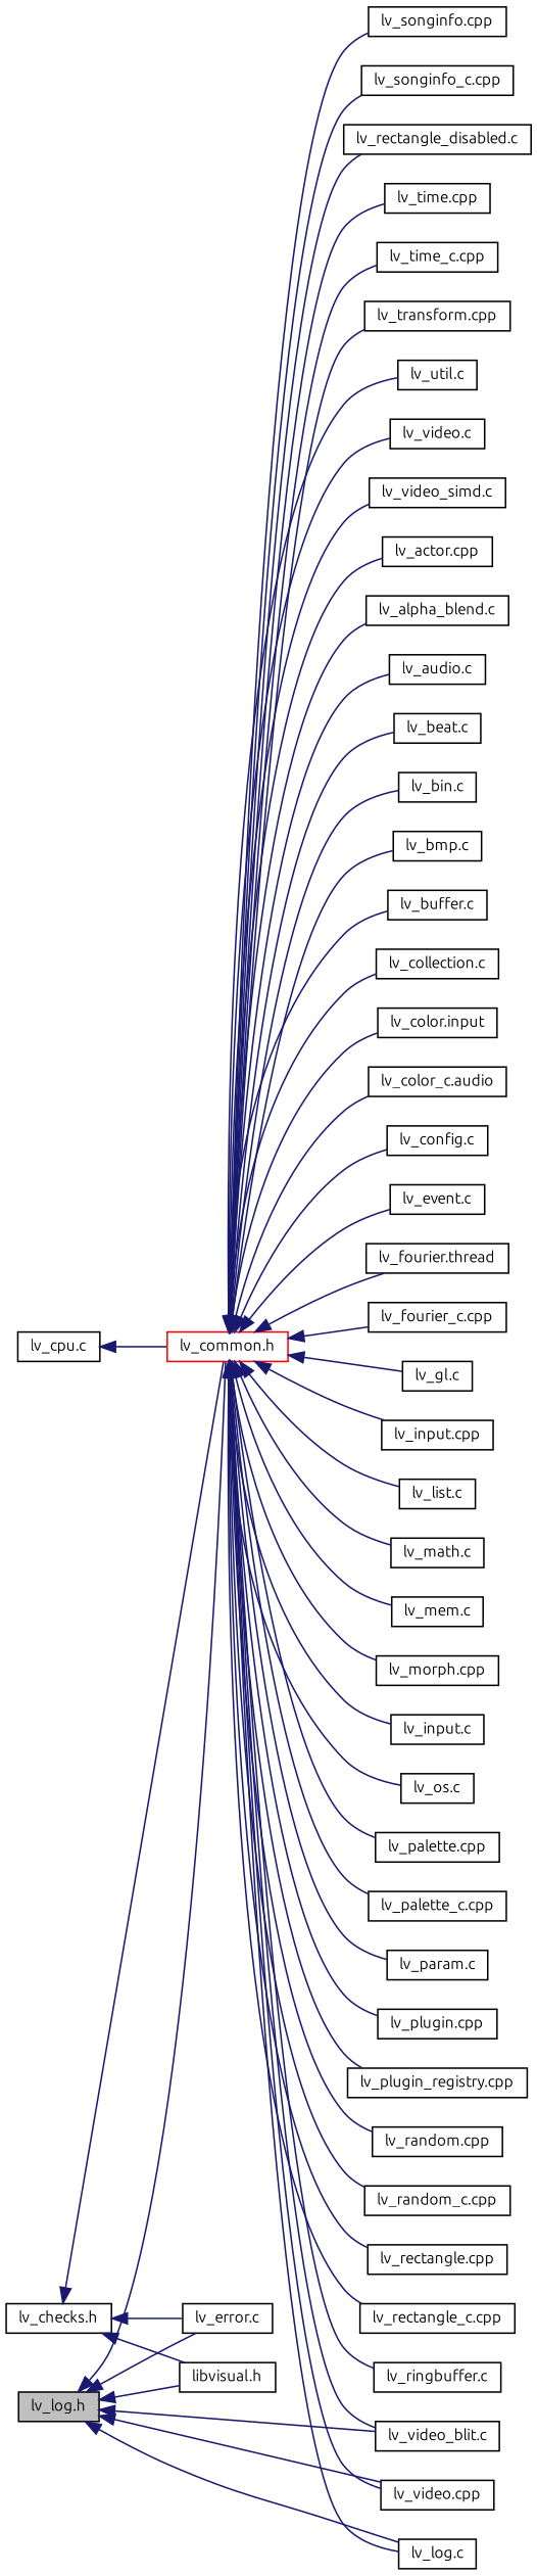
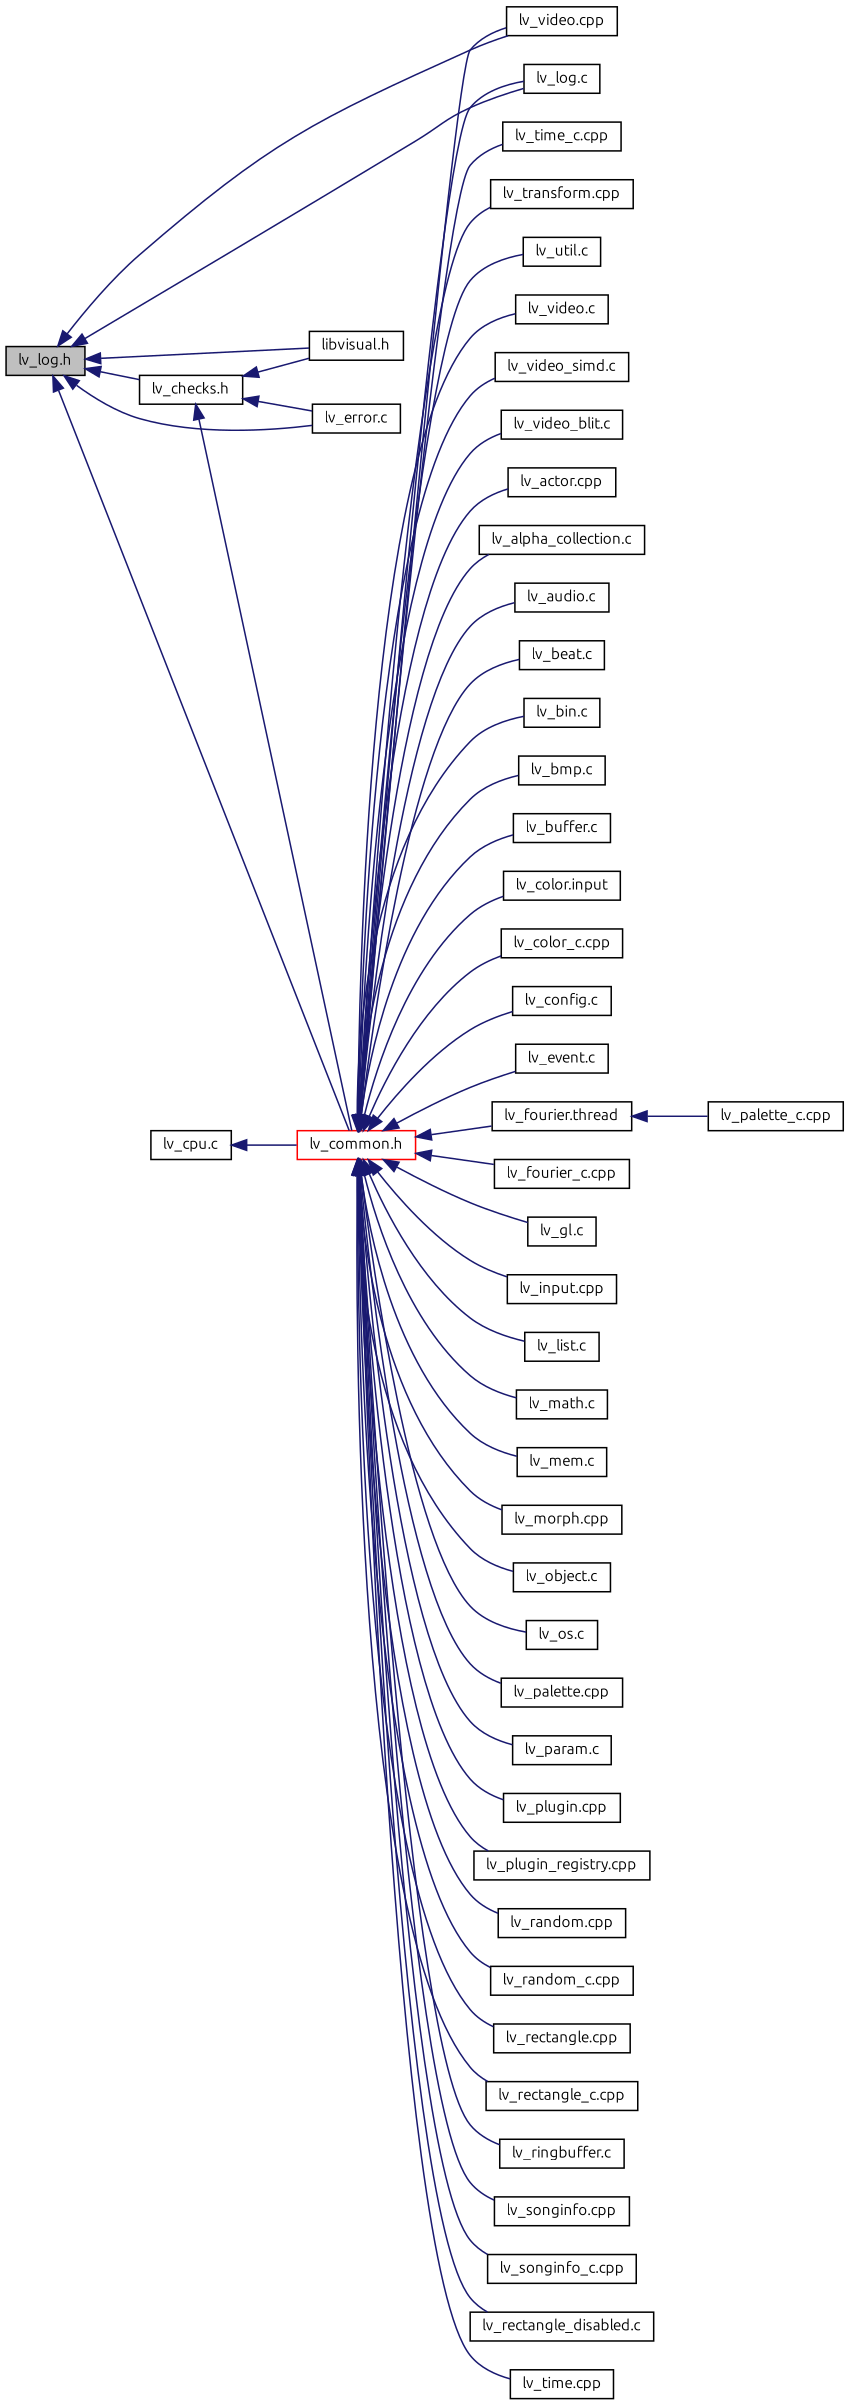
  digraph {
    fontname=Ubuntu
    rankdir=LR
    node [color=black fillcolor=white fontname=Ubuntu fontsize=10 shape=record style=filled]
    edge [color=midnightblue dir=back fontname=Ubuntu fontsize=10 labelfontname=Helvetica labelfontsize=10 style=solid]
    n1 [fillcolor=grey75 fontcolor=black height=0.2 label="lv_log.h" width=0.4]
    n2 [height=0.2 label="libvisual.h" width=0.4]
    n3 [color=red height=0.2 label="lv_common.h" width=0.4]
    n4 [height=0.2 label="lv_video.cpp" width=0.4]
    n5 [height=0.2 label="lv_log.c" width=0.4]
    n6 [height=0.2 label="lv_checks.h" width=0.4]
    n7 [height=0.2 label="lv_error.c" width=0.4]
    n8 [height=0.2 label="lv_actor.cpp" width=0.4]
-   n9 [height=0.2 label="lv_alpha_blend.c" width=0.4]
+   n9 [height=0.2 label="lv_alpha_collection.c" width=0.4]
    n10 [height=0.2 label="lv_audio.c" width=0.4]
    n11 [height=0.2 label="lv_beat.c" width=0.4]
    n12 [height=0.2 label="lv_bin.c" width=0.4]
    n13 [height=0.2 label="lv_bmp.c" width=0.4]
    n14 [height=0.2 label="lv_buffer.c" width=0.4]
-   n15 [height=0.2 label="lv_collection.c" width=0.4]
    n16 [height=0.2 label="lv_color.input" width=0.4]
-   n17 [height=0.2 label="lv_color_c.audio" width=0.4]
+   n17 [height=0.2 label="lv_color_c.cpp" width=0.4]
    n18 [height=0.2 label="lv_config.c" width=0.4]
    n19 [height=0.2 label="lv_event.c" width=0.4]
    n20 [height=0.2 label="lv_fourier.thread" width=0.4]
    n21 [height=0.2 label="lv_fourier_c.cpp" width=0.4]
    n22 [height=0.2 label="lv_gl.c" width=0.4]
    n23 [height=0.2 label="lv_input.cpp" width=0.4]
    n24 [height=0.2 label="lv_list.c" width=0.4]
    n25 [height=0.2 label="lv_math.c" width=0.4]
    n26 [height=0.2 label="lv_mem.c" width=0.4]
    n27 [height=0.2 label="lv_morph.cpp" width=0.4]
-   n28 [height=0.2 label="lv_input.c" width=0.4]
+   n28 [height=0.2 label="lv_object.c" width=0.4]
    n29 [height=0.2 label="lv_os.c" width=0.4]
    n30 [height=0.2 label="lv_palette.cpp" width=0.4]
    n31 [height=0.2 label="lv_palette_c.cpp" width=0.4]
    n32 [height=0.2 label="lv_param.c" width=0.4]
    n33 [height=0.2 label="lv_plugin.cpp" width=0.4]
    n34 [height=0.2 label="lv_plugin_registry.cpp" width=0.4]
    n35 [height=0.2 label="lv_random.cpp" width=0.4]
    n36 [height=0.2 label="lv_random_c.cpp" width=0.4]
    n37 [height=0.2 label="lv_rectangle.cpp" width=0.4]
    n38 [height=0.2 label="lv_rectangle_c.cpp" width=0.4]
    n39 [height=0.2 label="lv_ringbuffer.c" width=0.4]
    n40 [height=0.2 label="lv_songinfo.cpp" width=0.4]
    n41 [height=0.2 label="lv_songinfo_c.cpp" width=0.4]
    n42 [height=0.2 label="lv_rectangle_disabled.c" width=0.4]
    n43 [height=0.2 label="lv_time.cpp" width=0.4]
    n44 [height=0.2 label="lv_time_c.cpp" width=0.4]
    n45 [height=0.2 label="lv_transform.cpp" width=0.4]
    n46 [height=0.2 label="lv_util.c" width=0.4]
    n47 [height=0.2 label="lv_video.c" width=0.4]
    n48 [height=0.2 label="lv_video_simd.c" width=0.4]
    n49 [height=0.2 label="lv_video_blit.c" width=0.4]
    n50 [height=0.2 label="lv_cpu.c" width=0.4]
    n1 -> n2
    n1 -> n3
    n1 -> n4
    n1 -> n5
-   n1 -> n49
+   n1 -> n6
    n1 -> n7
    n3 -> n4
    n3 -> n5
    n3 -> n8
    n3 -> n9
    n3 -> n10
    n3 -> n11
    n3 -> n12
    n3 -> n13
    n3 -> n14
-   n3 -> n15
    n3 -> n16
    n3 -> n17
    n3 -> n18
    n3 -> n19
    n3 -> n20
    n3 -> n21
    n3 -> n22
    n3 -> n23
    n3 -> n24
    n3 -> n25
    n3 -> n26
    n3 -> n27
    n3 -> n28
    n3 -> n29
    n3 -> n30
-   n3 -> n31
+   n20 -> n31
    n3 -> n32
    n3 -> n33
    n3 -> n34
    n3 -> n35
    n3 -> n36
    n3 -> n37
    n3 -> n38
    n3 -> n39
    n3 -> n40
    n3 -> n41
    n3 -> n42
    n3 -> n43
    n3 -> n44
    n3 -> n45
    n3 -> n46
    n3 -> n47
    n3 -> n48
    n3 -> n49
    n6 -> n2
    n6 -> n3
    n6 -> n7
    n50 -> n3
  }
